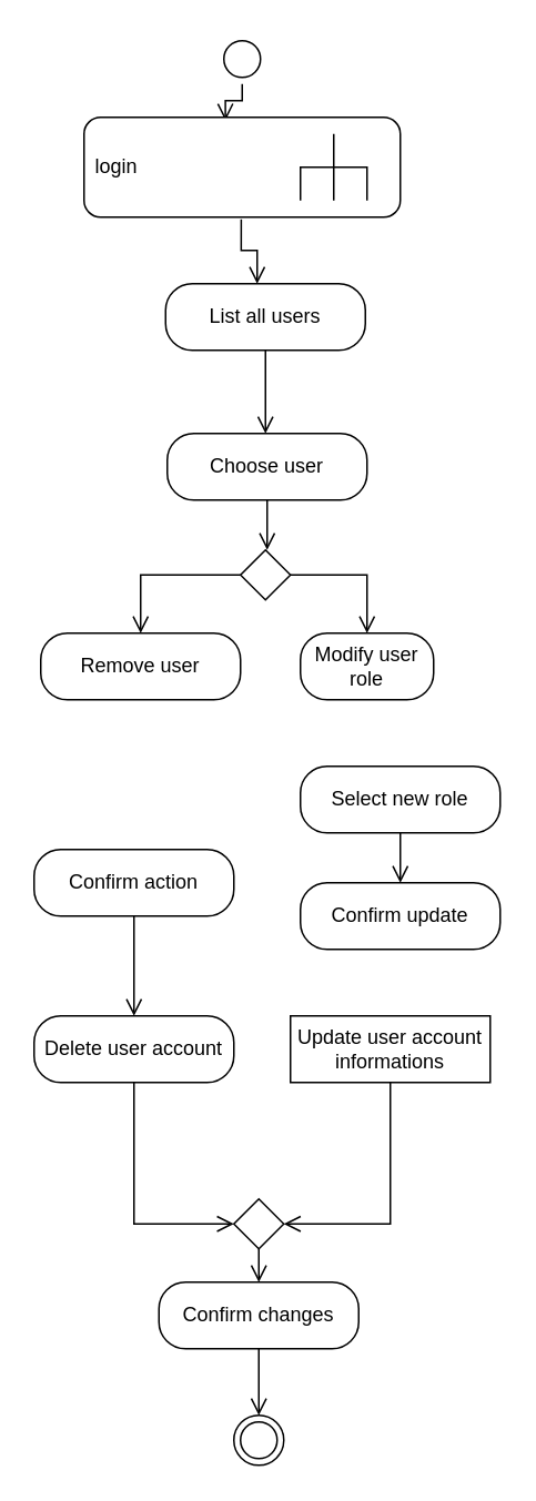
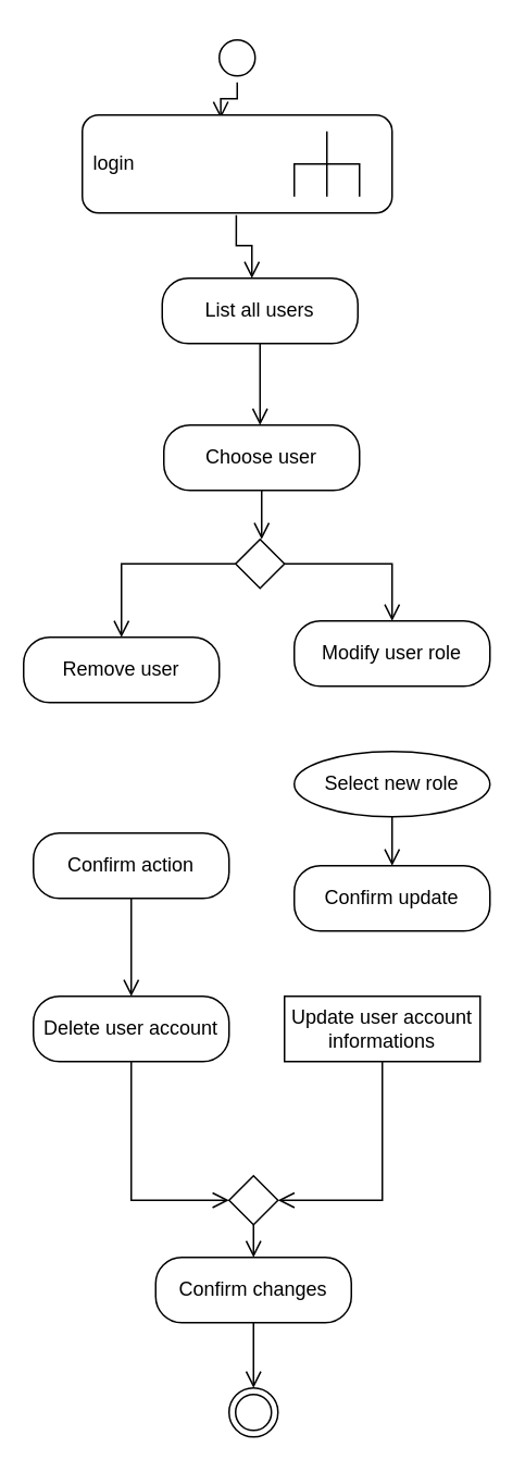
  <mxCell id="0" />
  <mxCell id="1" parent="0" />
  <mxCell id="2" value="" style="ellipse;html=1;shape=startState;labelBackgroundColor=none;" parent="1" vertex="1"><mxGeometry x="130" y="20" width="30" height="30" as="geometry" /></mxCell>
  <mxCell id="3" value="" style="edgeStyle=orthogonalEdgeStyle;html=1;verticalAlign=bottom;endArrow=open;endSize=8;rounded=0;entryX=0.447;entryY=0.033;entryDx=0;entryDy=0;labelBackgroundColor=none;fontColor=default;entryPerimeter=0;" parent="1" source="2" target="18" edge="1"><mxGeometry relative="1" as="geometry"><mxPoint x="-85" y="150" as="targetPoint" /><mxPoint x="-100" y="90" as="sourcePoint" /></mxGeometry></mxCell>
  <mxCell id="4" value="List all users" style="rounded=1;whiteSpace=wrap;html=1;arcSize=40;labelBackgroundColor=none;" parent="1" vertex="1"><mxGeometry x="99" y="170" width="120" height="40" as="geometry" /></mxCell>
  <mxCell id="5" value="" style="edgeStyle=orthogonalEdgeStyle;html=1;verticalAlign=bottom;endArrow=open;endSize=8;rounded=0;exitX=0.5;exitY=1;exitDx=0;exitDy=0;labelBackgroundColor=none;fontColor=default;" parent="1" source="4" edge="1"><mxGeometry relative="1" as="geometry"><mxPoint x="159" y="260" as="targetPoint" /></mxGeometry></mxCell>
  <mxCell id="6" value="" style="edgeStyle=orthogonalEdgeStyle;html=1;verticalAlign=bottom;endArrow=open;endSize=8;rounded=0;labelBackgroundColor=none;fontColor=default;exitX=0;exitY=0.5;exitDx=0;exitDy=0;entryX=0.5;entryY=0;entryDx=0;entryDy=0;" parent="1" source="21" target="8" edge="1"><mxGeometry relative="1" as="geometry"><mxPoint x="77" y="408" as="targetPoint" /><mxPoint x="79.5" y="323" as="sourcePoint" /></mxGeometry></mxCell>
  <mxCell id="7" value="" style="edgeStyle=orthogonalEdgeStyle;html=1;verticalAlign=bottom;endArrow=open;endSize=8;rounded=0;labelBackgroundColor=none;fontColor=default;exitX=1;exitY=0.5;exitDx=0;exitDy=0;" parent="1" source="21" target="9" edge="1"><mxGeometry relative="1" as="geometry"><mxPoint x="239.5" y="420" as="targetPoint" /><mxPoint x="239.5" y="350" as="sourcePoint" /><Array as="points" /></mxGeometry></mxCell>
- <mxCell id="8" value="Remove user" style="rounded=1;whiteSpace=wrap;html=1;arcSize=40;labelBackgroundColor=none;" parent="1" vertex="1"><mxGeometry x="24" y="380" width="120" height="40" as="geometry" /></mxCell>
- <mxCell id="9" value="Modify user role" style="rounded=1;whiteSpace=wrap;html=1;arcSize=40;labelBackgroundColor=none;" parent="1" vertex="1"><mxGeometry x="180" y="380" width="80" height="40" as="geometry" /></mxCell>
+ <mxCell id="8" value="Remove user" style="rounded=1;whiteSpace=wrap;html=1;arcSize=40;labelBackgroundColor=none;" parent="1" vertex="1"><mxGeometry x="14" y="390" width="120" height="40" as="geometry" /></mxCell>
+ <mxCell id="9" value="Modify user role" style="rounded=1;whiteSpace=wrap;html=1;arcSize=40;labelBackgroundColor=none;" parent="1" vertex="1"><mxGeometry x="180" y="380" width="120" height="40" as="geometry" /></mxCell>
  <mxCell id="10" value="Delete user account" style="rounded=1;whiteSpace=wrap;html=1;arcSize=40;labelBackgroundColor=none;" parent="1" vertex="1"><mxGeometry x="20" y="610" width="120" height="40" as="geometry" /></mxCell>
  <mxCell id="11" value="" style="edgeStyle=orthogonalEdgeStyle;html=1;verticalAlign=bottom;endArrow=open;endSize=8;rounded=0;labelBackgroundColor=none;fontColor=default;entryX=0;entryY=0.5;entryDx=0;entryDy=0;" parent="1" source="10" target="25" edge="1"><mxGeometry relative="1" as="geometry"><mxPoint x="50" y="1071" as="targetPoint" /></mxGeometry></mxCell>
  <mxCell id="12" value="Update user account&lt;div&gt;informations&lt;/div&gt;" style="whiteSpace=wrap;html=1;arcSize=40;labelBackgroundColor=none;rounded=0;" parent="1" vertex="1"><mxGeometry x="174" y="610" width="120" height="40" as="geometry" /></mxCell>
  <mxCell id="13" value="" style="edgeStyle=orthogonalEdgeStyle;html=1;verticalAlign=bottom;endArrow=open;endSize=8;rounded=0;labelBackgroundColor=none;fontColor=default;entryX=1;entryY=0.5;entryDx=0;entryDy=0;" parent="1" source="12" target="25" edge="1"><mxGeometry relative="1" as="geometry"><mxPoint x="180" y="730" as="targetPoint" /><Array as="points"><mxPoint x="234" y="735" /></Array></mxGeometry></mxCell>
  <mxCell id="14" value="" style="edgeStyle=orthogonalEdgeStyle;html=1;verticalAlign=bottom;endArrow=open;endSize=8;rounded=0;entryX=0.5;entryY=0;entryDx=0;entryDy=0;labelBackgroundColor=none;fontColor=default;exitX=0.5;exitY=1;exitDx=0;exitDy=0;" parent="1" source="25" target="15" edge="1"><mxGeometry relative="1" as="geometry"><mxPoint x="120" y="1150" as="targetPoint" /><mxPoint x="120" y="1080" as="sourcePoint" /></mxGeometry></mxCell>
  <mxCell id="15" value="Confirm changes" style="rounded=1;whiteSpace=wrap;html=1;arcSize=40;labelBackgroundColor=none;" parent="1" vertex="1"><mxGeometry x="95" y="770" width="120" height="40" as="geometry" /></mxCell>
  <mxCell id="16" value="" style="edgeStyle=orthogonalEdgeStyle;html=1;verticalAlign=bottom;endArrow=open;endSize=8;rounded=0;labelBackgroundColor=none;fontColor=default;exitX=0.5;exitY=1;exitDx=0;exitDy=0;entryX=0.5;entryY=0;entryDx=0;entryDy=0;" parent="1" source="15" target="17" edge="1"><mxGeometry relative="1" as="geometry"><mxPoint x="180" y="885" as="targetPoint" /></mxGeometry></mxCell>
  <mxCell id="17" value="" style="ellipse;html=1;shape=endState;labelBackgroundColor=none;" parent="1" vertex="1"><mxGeometry x="140" y="850" width="30" height="30" as="geometry" /></mxCell>
  <mxCell id="18" value="login" style="shape=mxgraph.uml25.behaviorAction;html=1;rounded=1;absoluteArcSize=1;arcSize=10;align=left;spacingLeft=5;whiteSpace=wrap;" parent="1" vertex="1"><mxGeometry x="50" y="70" width="190" height="60" as="geometry" /></mxCell>
  <mxCell id="19" value="Choose user" style="rounded=1;whiteSpace=wrap;html=1;arcSize=40;" parent="1" vertex="1"><mxGeometry x="100" y="260" width="120" height="40" as="geometry" /></mxCell>
  <mxCell id="20" value="" style="edgeStyle=orthogonalEdgeStyle;html=1;verticalAlign=bottom;endArrow=open;endSize=8;" parent="1" source="19" edge="1"><mxGeometry relative="1" as="geometry"><mxPoint x="160" y="330" as="targetPoint" /></mxGeometry></mxCell>
  <mxCell id="21" value="" style="rhombus;" parent="1" vertex="1"><mxGeometry x="144" y="330" width="30" height="30" as="geometry" /></mxCell>
- <mxCell id="22" value="Select new role" style="rounded=1;whiteSpace=wrap;html=1;arcSize=40;" parent="1" vertex="1"><mxGeometry x="180" y="460" width="120" height="40" as="geometry" /></mxCell>
+ <mxCell id="22" value="Select new role" style="ellipse;whiteSpace=wrap;html=1;arcSize=40;" parent="1" vertex="1"><mxGeometry x="180" y="460" width="120" height="40" as="geometry" /></mxCell>
  <mxCell id="23" value="" style="edgeStyle=orthogonalEdgeStyle;html=1;verticalAlign=bottom;endArrow=open;endSize=8;" parent="1" source="22" edge="1"><mxGeometry relative="1" as="geometry"><mxPoint x="240" y="530" as="targetPoint" /></mxGeometry></mxCell>
  <mxCell id="24" value="Confirm update" style="rounded=1;whiteSpace=wrap;html=1;arcSize=40;" parent="1" vertex="1"><mxGeometry x="180" y="530" width="120" height="40" as="geometry" /></mxCell>
  <mxCell id="25" value="" style="rhombus;" parent="1" vertex="1"><mxGeometry x="140" y="720" width="30" height="30" as="geometry" /></mxCell>
  <mxCell id="26" value="" style="edgeStyle=orthogonalEdgeStyle;html=1;verticalAlign=bottom;endArrow=open;endSize=8;rounded=0;exitX=0.497;exitY=1.021;exitDx=0;exitDy=0;labelBackgroundColor=none;fontColor=default;exitPerimeter=0;" parent="1" source="18" edge="1"><mxGeometry relative="1" as="geometry"><mxPoint x="154" y="170" as="targetPoint" /><mxPoint x="154.76" y="140" as="sourcePoint" /><Array as="points"><mxPoint x="154" y="150" /><mxPoint x="154" y="170" /></Array></mxGeometry></mxCell>
  <mxCell id="27" value="Confirm action" style="rounded=1;whiteSpace=wrap;html=1;arcSize=40;" parent="1" vertex="1"><mxGeometry x="20" y="510" width="120" height="40" as="geometry" /></mxCell>
  <mxCell id="28" value="" style="edgeStyle=orthogonalEdgeStyle;html=1;verticalAlign=bottom;endArrow=open;endSize=8;" parent="1" source="27" edge="1"><mxGeometry relative="1" as="geometry"><mxPoint x="80" y="610" as="targetPoint" /></mxGeometry></mxCell>
